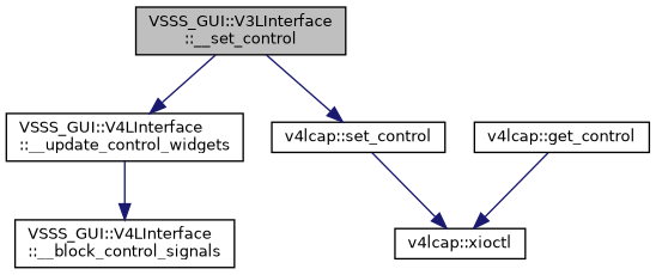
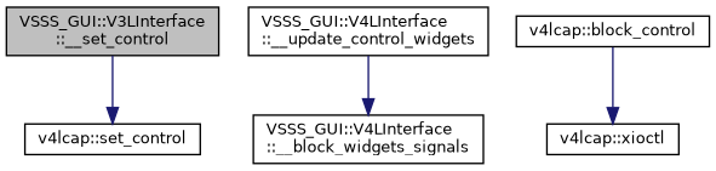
  digraph {
    rankdir=TB
    node [color=black fillcolor=white fontname=Helvetica fontsize=10 shape=record style=filled]
    edge [color=midnightblue fontname=Helvetica fontsize=10 labelfontname=Helvetica labelfontsize=10 style=solid]
    n1 [fillcolor=grey75 fontcolor=black height=0.2 label="VSSS_GUI::V3LInterface\l::__set_control" width=0.4]
    n2 [height=0.2 label="VSSS_GUI::V4LInterface\l::__update_control_widgets" width=0.4]
    n3 [height=0.2 label="v4lcap::set_control" width=0.4]
-   n4 [height=0.2 label="VSSS_GUI::V4LInterface\l::__block_control_signals" width=0.4]
+   n4 [height=0.2 label="VSSS_GUI::V4LInterface\l::__block_widgets_signals" width=0.4]
    n5 [height=0.2 label="v4lcap::xioctl" width=0.4]
-   n6 [height=0.2 label="v4lcap::get_control" width=0.4]
-   n1 -> n2
+   n6 [height=0.2 label="v4lcap::block_control" width=0.4]
    n1 -> n3
    n2 -> n4
-   n3 -> n5
    n6 -> n5
  }
